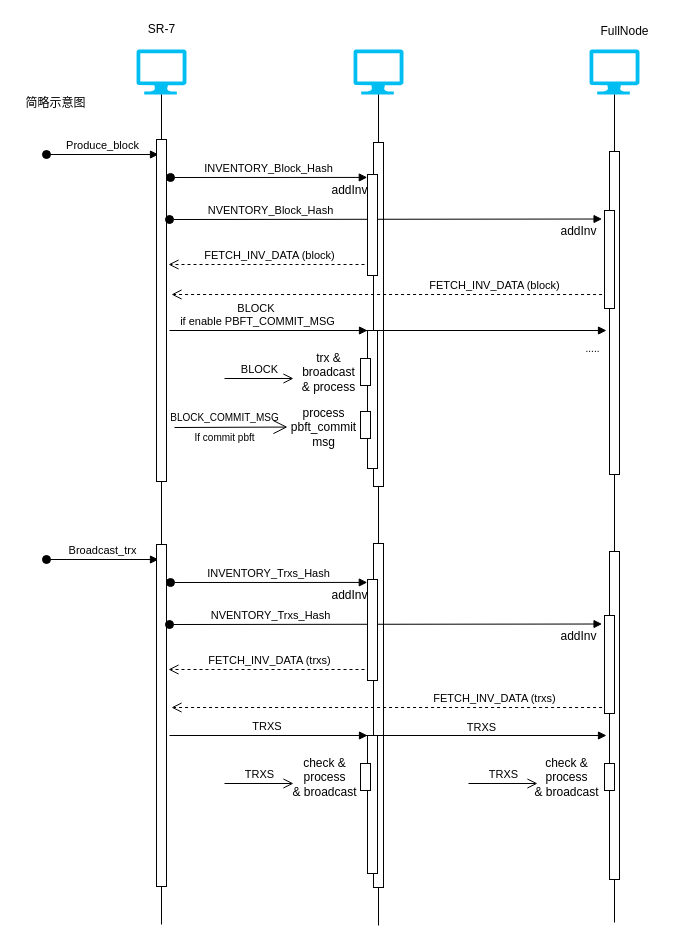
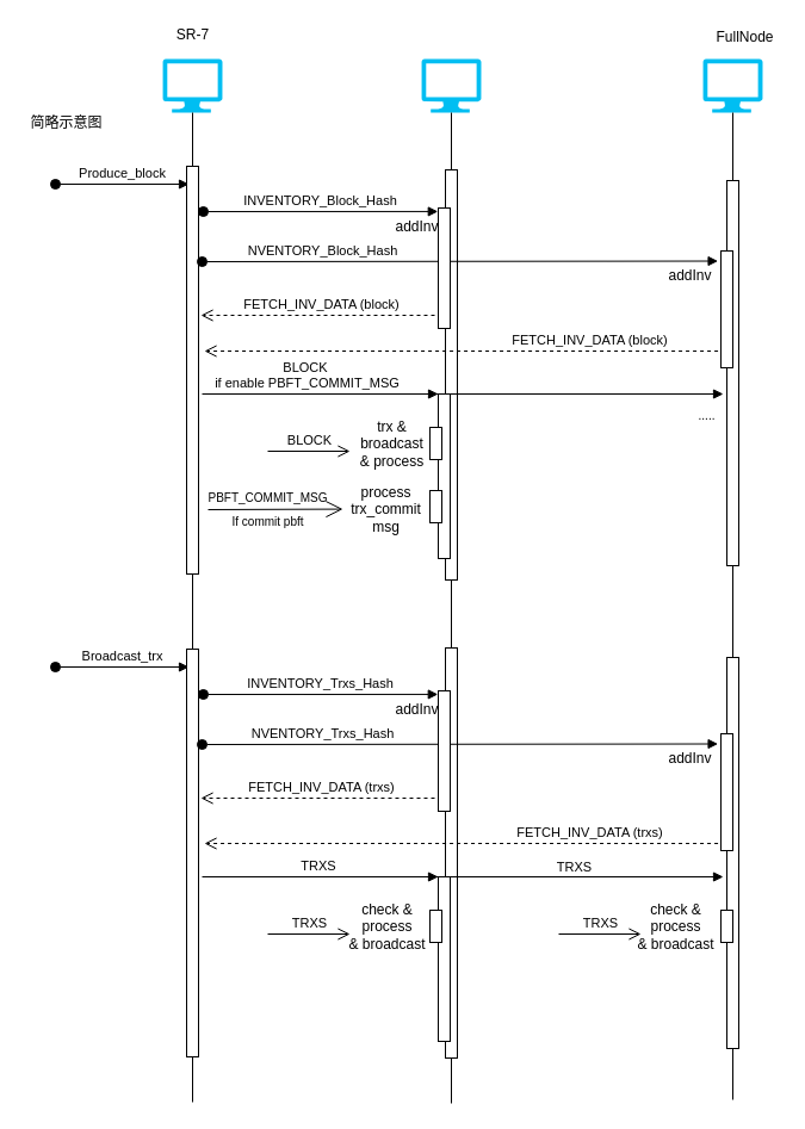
  <mxCell id="0" />
  <mxCell id="1" parent="0" />
  <mxCell id="2" value="" style="verticalLabelPosition=bottom;html=1;verticalAlign=top;align=center;strokeColor=none;fillColor=#00BEF2;shape=mxgraph.azure.computer;pointerEvents=1;rounded=0;" vertex="1" parent="1"><mxGeometry x="136" y="49" width="50" height="45" as="geometry" /></mxCell>
  <mxCell id="3" value="" style="endArrow=none;html=1;entryX=0.5;entryY=1;entryDx=0;entryDy=0;entryPerimeter=0;rounded=0;" edge="1" parent="1" target="2"><mxGeometry width="50" height="50" relative="1" as="geometry"><mxPoint x="161" y="924" as="sourcePoint" /><mxPoint x="175" y="101" as="targetPoint" /></mxGeometry></mxCell>
  <mxCell id="4" value="" style="verticalLabelPosition=bottom;html=1;verticalAlign=top;align=center;strokeColor=none;fillColor=#00BEF2;shape=mxgraph.azure.computer;pointerEvents=1;rounded=0;" vertex="1" parent="1"><mxGeometry x="353" y="49" width="50" height="45" as="geometry" /></mxCell>
  <mxCell id="5" value="" style="endArrow=none;html=1;entryX=0.5;entryY=1;entryDx=0;entryDy=0;entryPerimeter=0;startArrow=none;rounded=0;" edge="1" parent="1" target="4" source="9"><mxGeometry width="50" height="50" relative="1" as="geometry"><mxPoint x="378" y="622" as="sourcePoint" /><mxPoint x="392" y="101" as="targetPoint" /></mxGeometry></mxCell>
  <mxCell id="6" value="" style="verticalLabelPosition=bottom;html=1;verticalAlign=top;align=center;strokeColor=none;fillColor=#00BEF2;shape=mxgraph.azure.computer;pointerEvents=1;rounded=0;" vertex="1" parent="1"><mxGeometry x="589" y="49" width="50" height="45" as="geometry" /></mxCell>
  <mxCell id="7" value="" style="endArrow=none;html=1;entryX=0.5;entryY=1;entryDx=0;entryDy=0;entryPerimeter=0;rounded=0;startArrow=none;" edge="1" parent="1" target="6" source="16"><mxGeometry width="50" height="50" relative="1" as="geometry"><mxPoint x="614" y="826" as="sourcePoint" /><mxPoint x="628" y="101" as="targetPoint" /></mxGeometry></mxCell>
  <mxCell id="8" value="INVENTORY_Block_Hash" style="html=1;verticalAlign=bottom;startArrow=oval;endArrow=block;startSize=8;rounded=0;entryX=-0.021;entryY=0.029;entryDx=0;entryDy=0;entryPerimeter=0;" edge="1" target="20" parent="1"><mxGeometry relative="1" as="geometry"><mxPoint x="170" y="177" as="sourcePoint" /></mxGeometry></mxCell>
  <mxCell id="9" value="" style="html=1;points=[];perimeter=orthogonalPerimeter;rounded=0;" vertex="1" parent="1"><mxGeometry x="373" y="142" width="10" height="344" as="geometry" /></mxCell>
  <mxCell id="10" value="" style="endArrow=none;html=1;entryX=0.5;entryY=1;entryDx=0;entryDy=0;entryPerimeter=0;rounded=0;" edge="1" parent="1" target="9"><mxGeometry width="50" height="50" relative="1" as="geometry"><mxPoint x="378" y="925" as="sourcePoint" /><mxPoint x="378" y="94" as="targetPoint" /></mxGeometry></mxCell>
  <mxCell id="11" value="SR-7" style="text;html=1;align=center;verticalAlign=middle;resizable=0;points=[];autosize=1;strokeColor=none;fillColor=none;" vertex="1" parent="1"><mxGeometry x="142" y="20" width="38" height="18" as="geometry" /></mxCell>
  <mxCell id="12" value="FullNode" style="text;html=1;align=center;verticalAlign=middle;resizable=0;points=[];autosize=1;strokeColor=none;fillColor=none;" vertex="1" parent="1"><mxGeometry x="595" y="22" width="58" height="18" as="geometry" /></mxCell>
  <mxCell id="13" value="Produce_block" style="html=1;verticalAlign=bottom;startArrow=oval;startFill=1;endArrow=block;startSize=8;" edge="1" parent="1"><mxGeometry width="60" relative="1" as="geometry"><mxPoint x="46" y="154" as="sourcePoint" /><mxPoint x="158" y="154" as="targetPoint" /></mxGeometry></mxCell>
  <mxCell id="14" value="" style="html=1;points=[];perimeter=orthogonalPerimeter;" vertex="1" parent="1"><mxGeometry x="156" y="139" width="10" height="342" as="geometry" /></mxCell>
  <mxCell id="15" value="NVENTORY_Block_Hash" style="html=1;verticalAlign=bottom;startArrow=oval;endArrow=block;startSize=8;entryX=-0.243;entryY=0.087;entryDx=0;entryDy=0;entryPerimeter=0;" edge="1" target="22" parent="1"><mxGeometry x="-0.534" relative="1" as="geometry"><mxPoint x="169" y="219" as="sourcePoint" /><mxPoint as="offset" /></mxGeometry></mxCell>
  <mxCell id="16" value="" style="html=1;points=[];perimeter=orthogonalPerimeter;" vertex="1" parent="1"><mxGeometry x="609" y="151" width="10" height="323" as="geometry" /></mxCell>
  <mxCell id="17" value="" style="endArrow=none;html=1;entryX=0.5;entryY=1;entryDx=0;entryDy=0;entryPerimeter=0;rounded=0;" edge="1" parent="1" target="16"><mxGeometry width="50" height="50" relative="1" as="geometry"><mxPoint x="614" y="922" as="sourcePoint" /><mxPoint x="614" y="94" as="targetPoint" /></mxGeometry></mxCell>
  <mxCell id="18" value="FETCH_INV_DATA (block)" style="html=1;verticalAlign=bottom;endArrow=open;dashed=1;endSize=8;" edge="1" parent="1"><mxGeometry relative="1" as="geometry"><mxPoint x="370" y="264" as="sourcePoint" /><mxPoint x="168" y="264" as="targetPoint" /></mxGeometry></mxCell>
  <mxCell id="19" value="FETCH_INV_DATA (block)" style="html=1;verticalAlign=bottom;endArrow=open;dashed=1;endSize=8;exitX=-0.243;exitY=0.939;exitDx=0;exitDy=0;exitPerimeter=0;" edge="1" parent="1"><mxGeometry x="-0.497" relative="1" as="geometry"><mxPoint x="601.57" y="294.022" as="sourcePoint" /><mxPoint x="171" y="294" as="targetPoint" /><mxPoint as="offset" /></mxGeometry></mxCell>
  <mxCell id="20" value="" style="html=1;points=[];perimeter=orthogonalPerimeter;" vertex="1" parent="1"><mxGeometry x="367" y="174" width="10" height="101" as="geometry" /></mxCell>
  <mxCell id="21" value="addInv" style="text;html=1;align=center;verticalAlign=middle;resizable=0;points=[];autosize=1;strokeColor=none;fillColor=none;" vertex="1" parent="1"><mxGeometry x="326" y="181" width="46" height="18" as="geometry" /></mxCell>
  <mxCell id="22" value="" style="html=1;points=[];perimeter=orthogonalPerimeter;" vertex="1" parent="1"><mxGeometry x="604" y="210" width="10" height="98" as="geometry" /></mxCell>
  <mxCell id="23" value="addInv" style="text;html=1;align=center;verticalAlign=middle;resizable=0;points=[];autosize=1;strokeColor=none;fillColor=none;" vertex="1" parent="1"><mxGeometry x="555" y="222" width="46" height="18" as="geometry" /></mxCell>
  <mxCell id="24" value="简略示意图" style="text;html=1;align=center;verticalAlign=middle;resizable=0;points=[];autosize=1;strokeColor=none;fillColor=none;" vertex="1" parent="1"><mxGeometry x="20" y="94" width="70" height="18" as="geometry" /></mxCell>
  <mxCell id="25" value="" style="html=1;points=[];perimeter=orthogonalPerimeter;" vertex="1" parent="1"><mxGeometry x="367" y="330" width="10" height="138" as="geometry" /></mxCell>
  <mxCell id="26" value="BLOCK&amp;nbsp;&lt;br&gt;if enable PBFT_COMMIT_MSG" style="html=1;verticalAlign=bottom;endArrow=block;entryX=0;entryY=0;" edge="1" target="25" parent="1"><mxGeometry x="-0.111" relative="1" as="geometry"><mxPoint x="169" y="330" as="sourcePoint" /><mxPoint as="offset" /></mxGeometry></mxCell>
  <mxCell id="27" value="" style="html=1;points=[];perimeter=orthogonalPerimeter;" vertex="1" parent="1"><mxGeometry x="360" y="358" width="10" height="27" as="geometry" /></mxCell>
  <mxCell id="28" value="trx &amp;amp; &lt;br&gt;broadcast&lt;br&gt;&amp;amp; process" style="text;html=1;align=center;verticalAlign=middle;resizable=0;points=[];autosize=1;strokeColor=none;fillColor=none;" vertex="1" parent="1"><mxGeometry x="296" y="348.5" width="64" height="46" as="geometry" /></mxCell>
  <mxCell id="29" value="BLOCK" style="html=1;verticalAlign=bottom;startArrow=none;startFill=0;endArrow=open;startSize=6;endSize=8;" edge="1" parent="1"><mxGeometry width="80" relative="1" as="geometry"><mxPoint x="224" y="378" as="sourcePoint" /><mxPoint x="293" y="378" as="targetPoint" /></mxGeometry></mxCell>
  <mxCell id="30" value="" style="html=1;points=[];perimeter=orthogonalPerimeter;" vertex="1" parent="1"><mxGeometry x="360" y="411" width="10" height="27" as="geometry" /></mxCell>
- <mxCell id="31" value="process&lt;br&gt;pbft_commit&lt;br&gt;msg" style="text;html=1;align=center;verticalAlign=middle;resizable=0;points=[];autosize=1;strokeColor=none;fillColor=none;" vertex="1" parent="1"><mxGeometry x="285" y="404" width="75" height="46" as="geometry" /></mxCell>
+ <mxCell id="31" value="process&lt;br&gt;trx_commit&lt;br&gt;msg" style="text;html=1;align=center;verticalAlign=middle;resizable=0;points=[];autosize=1;strokeColor=none;fillColor=none;" vertex="1" parent="1"><mxGeometry x="285" y="404" width="75" height="46" as="geometry" /></mxCell>
  <mxCell id="32" value="" style="endArrow=open;endFill=1;endSize=12;html=1;" edge="1" parent="1"><mxGeometry width="160" relative="1" as="geometry"><mxPoint x="174" y="427" as="sourcePoint" /><mxPoint x="287" y="426.57" as="targetPoint" /></mxGeometry></mxCell>
- <mxCell id="33" value="&lt;font style=&quot;font-size: 10px&quot;&gt;BLOCK_COMMIT_MSG&lt;/font&gt;" style="text;html=1;align=center;verticalAlign=middle;resizable=0;points=[];autosize=1;strokeColor=none;fillColor=none;" vertex="1" parent="1"><mxGeometry x="169" y="408" width="110" height="18" as="geometry" /></mxCell>
+ <mxCell id="33" value="&lt;font style=&quot;font-size: 10px&quot;&gt;PBFT_COMMIT_MSG&lt;/font&gt;" style="text;html=1;align=center;verticalAlign=middle;resizable=0;points=[];autosize=1;strokeColor=none;fillColor=none;" vertex="1" parent="1"><mxGeometry x="169" y="408" width="110" height="18" as="geometry" /></mxCell>
  <mxCell id="34" value="" style="html=1;verticalAlign=bottom;endArrow=block;fontSize=10;" edge="1" parent="1"><mxGeometry width="80" relative="1" as="geometry"><mxPoint x="365" y="330" as="sourcePoint" /><mxPoint x="606" y="330" as="targetPoint" /></mxGeometry></mxCell>
  <mxCell id="35" value="....." style="text;html=1;align=center;verticalAlign=middle;resizable=0;points=[];autosize=1;strokeColor=none;fillColor=none;fontSize=10;" vertex="1" parent="1"><mxGeometry x="580" y="340" width="24" height="16" as="geometry" /></mxCell>
  <mxCell id="36" value="If commit pbft" style="text;html=1;align=center;verticalAlign=middle;resizable=0;points=[];autosize=1;strokeColor=none;fillColor=none;fontSize=10;" vertex="1" parent="1"><mxGeometry x="190" y="429" width="68" height="16" as="geometry" /></mxCell>
  <mxCell id="37" value="INVENTORY_Trxs_Hash" style="html=1;verticalAlign=bottom;startArrow=oval;endArrow=block;startSize=8;rounded=0;entryX=-0.021;entryY=0.029;entryDx=0;entryDy=0;entryPerimeter=0;" edge="1" parent="1" target="45"><mxGeometry relative="1" as="geometry"><mxPoint x="170" y="582" as="sourcePoint" /></mxGeometry></mxCell>
  <mxCell id="38" value="" style="html=1;points=[];perimeter=orthogonalPerimeter;rounded=0;" vertex="1" parent="1"><mxGeometry x="373" y="543" width="10" height="344" as="geometry" /></mxCell>
  <mxCell id="39" value="Broadcast_trx" style="html=1;verticalAlign=bottom;startArrow=oval;startFill=1;endArrow=block;startSize=8;" edge="1" parent="1"><mxGeometry width="60" relative="1" as="geometry"><mxPoint x="46" y="559" as="sourcePoint" /><mxPoint x="158" y="559" as="targetPoint" /></mxGeometry></mxCell>
  <mxCell id="40" value="" style="html=1;points=[];perimeter=orthogonalPerimeter;" vertex="1" parent="1"><mxGeometry x="156" y="544" width="10" height="342" as="geometry" /></mxCell>
  <mxCell id="41" value="NVENTORY_Trxs_Hash" style="html=1;verticalAlign=bottom;startArrow=oval;endArrow=block;startSize=8;entryX=-0.243;entryY=0.087;entryDx=0;entryDy=0;entryPerimeter=0;" edge="1" parent="1" target="47"><mxGeometry x="-0.534" relative="1" as="geometry"><mxPoint x="169" y="624" as="sourcePoint" /><mxPoint as="offset" /></mxGeometry></mxCell>
  <mxCell id="42" value="" style="html=1;points=[];perimeter=orthogonalPerimeter;" vertex="1" parent="1"><mxGeometry x="609" y="551" width="10" height="328" as="geometry" /></mxCell>
  <mxCell id="43" value="FETCH_INV_DATA (trxs)" style="html=1;verticalAlign=bottom;endArrow=open;dashed=1;endSize=8;" edge="1" parent="1"><mxGeometry relative="1" as="geometry"><mxPoint x="370" y="669" as="sourcePoint" /><mxPoint x="168" y="669" as="targetPoint" /></mxGeometry></mxCell>
  <mxCell id="44" value="FETCH_INV_DATA (trxs)" style="html=1;verticalAlign=bottom;endArrow=open;dashed=1;endSize=8;exitX=-0.243;exitY=0.939;exitDx=0;exitDy=0;exitPerimeter=0;" edge="1" parent="1" source="47"><mxGeometry x="-0.497" relative="1" as="geometry"><mxPoint x="607" y="708" as="sourcePoint" /><mxPoint x="171" y="707" as="targetPoint" /><mxPoint as="offset" /></mxGeometry></mxCell>
  <mxCell id="45" value="" style="html=1;points=[];perimeter=orthogonalPerimeter;" vertex="1" parent="1"><mxGeometry x="367" y="579" width="10" height="101" as="geometry" /></mxCell>
  <mxCell id="46" value="addInv" style="text;html=1;align=center;verticalAlign=middle;resizable=0;points=[];autosize=1;strokeColor=none;fillColor=none;" vertex="1" parent="1"><mxGeometry x="326" y="586" width="46" height="18" as="geometry" /></mxCell>
  <mxCell id="47" value="" style="html=1;points=[];perimeter=orthogonalPerimeter;" vertex="1" parent="1"><mxGeometry x="604" y="615" width="10" height="98" as="geometry" /></mxCell>
  <mxCell id="48" value="addInv" style="text;html=1;align=center;verticalAlign=middle;resizable=0;points=[];autosize=1;strokeColor=none;fillColor=none;" vertex="1" parent="1"><mxGeometry x="555" y="627" width="46" height="18" as="geometry" /></mxCell>
  <mxCell id="49" value="" style="html=1;points=[];perimeter=orthogonalPerimeter;" vertex="1" parent="1"><mxGeometry x="367" y="735" width="10" height="138" as="geometry" /></mxCell>
  <mxCell id="50" value="TRXS&amp;nbsp;" style="html=1;verticalAlign=bottom;endArrow=block;entryX=0;entryY=0;" edge="1" parent="1" target="49"><mxGeometry relative="1" as="geometry"><mxPoint x="169" y="735" as="sourcePoint" /></mxGeometry></mxCell>
  <mxCell id="51" value="" style="html=1;points=[];perimeter=orthogonalPerimeter;" vertex="1" parent="1"><mxGeometry x="360" y="763" width="10" height="27" as="geometry" /></mxCell>
  <mxCell id="52" value="check &amp;amp; &lt;br&gt;process&lt;br&gt;&amp;amp; broadcast" style="text;html=1;align=center;verticalAlign=middle;resizable=0;points=[];autosize=1;strokeColor=none;fillColor=none;" vertex="1" parent="1"><mxGeometry x="287" y="753.5" width="74" height="46" as="geometry" /></mxCell>
  <mxCell id="53" value="TRXS" style="html=1;verticalAlign=bottom;startArrow=none;startFill=0;endArrow=open;startSize=6;endSize=8;" edge="1" parent="1"><mxGeometry width="80" relative="1" as="geometry"><mxPoint x="224" y="783" as="sourcePoint" /><mxPoint x="293" y="783" as="targetPoint" /></mxGeometry></mxCell>
  <mxCell id="54" value="" style="html=1;verticalAlign=bottom;endArrow=block;fontSize=10;" edge="1" parent="1"><mxGeometry width="80" relative="1" as="geometry"><mxPoint x="365" y="735" as="sourcePoint" /><mxPoint x="606" y="735" as="targetPoint" /></mxGeometry></mxCell>
  <mxCell id="55" value="&lt;font style=&quot;font-size: 11px&quot;&gt;TRXS&lt;/font&gt;" style="text;html=1;align=center;verticalAlign=middle;resizable=0;points=[];autosize=1;strokeColor=none;fillColor=none;fontSize=10;" vertex="1" parent="1"><mxGeometry x="461" y="718" width="39" height="17" as="geometry" /></mxCell>
  <mxCell id="56" value="" style="html=1;points=[];perimeter=orthogonalPerimeter;" vertex="1" parent="1"><mxGeometry x="604" y="763" width="10" height="27" as="geometry" /></mxCell>
  <mxCell id="57" value="TRXS" style="html=1;verticalAlign=bottom;startArrow=none;startFill=0;endArrow=open;startSize=6;endSize=8;" edge="1" parent="1"><mxGeometry width="80" relative="1" as="geometry"><mxPoint x="468" y="783" as="sourcePoint" /><mxPoint x="537" y="783" as="targetPoint" /></mxGeometry></mxCell>
  <mxCell id="58" value="check &amp;amp; &lt;br&gt;process&lt;br&gt;&amp;amp; broadcast" style="text;html=1;align=center;verticalAlign=middle;resizable=0;points=[];autosize=1;strokeColor=none;fillColor=none;" vertex="1" parent="1"><mxGeometry x="529" y="753.5" width="74" height="46" as="geometry" /></mxCell>
